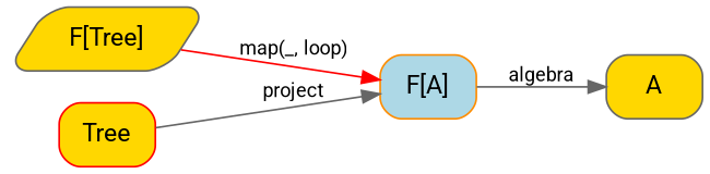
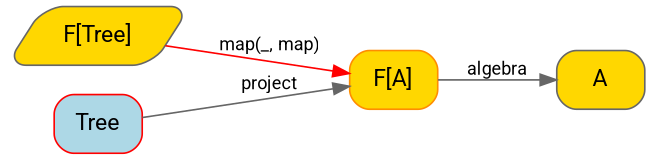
  digraph {
    rankdir=LR
    splines=false
    node [color=gray40 fillcolor=gold fontcolor="#000000" fontname="Segoe UI,Roboto,Helvetica,Arial,sans-serif" shape=box style="rounded,filled"]
    edge [color=gray40 fontcolor="#000000" fontname="Segoe UI,Roboto,Helvetica,Arial,sans-serif" fontsize=11]
    n1 [label="F[Tree]" shape=parallelogram]
-   n2 [color=darkorange fillcolor=lightblue label="F[A]"]
+   n2 [color=darkorange label="F[A]"]
    A
-   n4 [color=red label=Tree]
-   n1 -> n2 [color=red label="map(_, loop)"]
+   n4 [color=red fillcolor=lightblue label=Tree]
+   n1 -> n2 [color=red label="map(_, map)"]
    n2 -> A [label=algebra]
    n4 -> n2 [label=project]
  }
